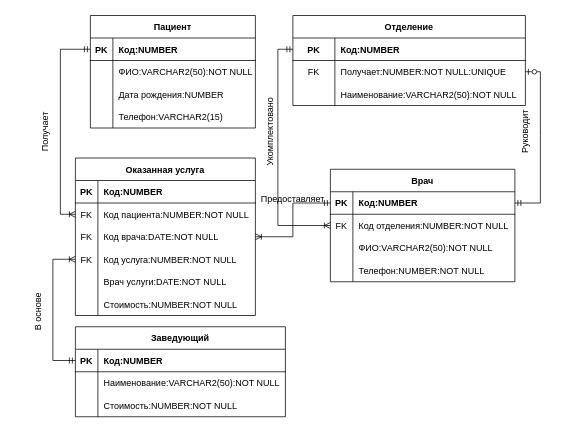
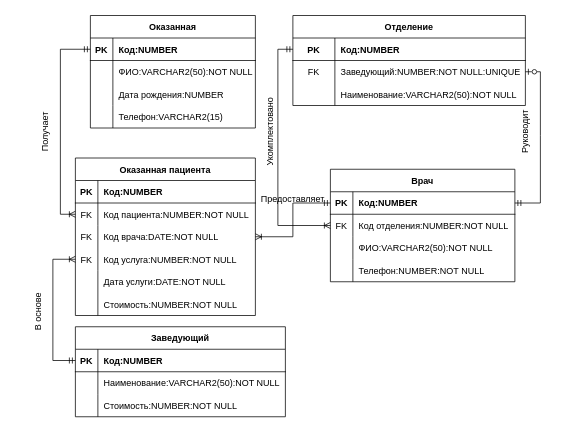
  <mxCell id="0" />
  <mxCell id="1" parent="0" />
  <mxCell id="2" value="" style="endArrow=ERoneToMany;html=1;rounded=0;endFill=0;startArrow=ERmandOne;startFill=0;exitX=0;exitY=0.5;exitDx=0;exitDy=0;entryX=0;entryY=0.5;entryDx=0;entryDy=0;" parent="1" source="16" target="45" edge="1"><mxGeometry relative="1" as="geometry"><mxPoint x="265" y="110" as="sourcePoint" /><mxPoint x="250" y="210" as="targetPoint" /><Array as="points"><mxPoint x="80" y="65" /><mxPoint x="80" y="170" /><mxPoint x="80" y="285" /></Array></mxGeometry></mxCell>
  <mxCell id="3" value="" style="endArrow=ERoneToMany;html=1;rounded=0;endFill=0;startArrow=ERmandOne;startFill=0;exitX=0;exitY=0.5;exitDx=0;exitDy=0;entryX=1;entryY=0.5;entryDx=0;entryDy=0;" parent="1" source="29" target="48" edge="1"><mxGeometry width="50" height="50" relative="1" as="geometry"><mxPoint x="470" y="250" as="sourcePoint" /><mxPoint x="340" y="290" as="targetPoint" /><Array as="points"><mxPoint x="390" y="270" /><mxPoint x="390" y="315" /></Array></mxGeometry></mxCell>
  <mxCell id="4" value="" style="endArrow=ERoneToMany;html=1;rounded=0;startArrow=ERmandOne;startFill=0;endFill=0;exitX=0;exitY=0.5;exitDx=0;exitDy=0;entryX=0;entryY=0.5;entryDx=0;entryDy=0;" parent="1" source="6" target="32" edge="1"><mxGeometry width="50" height="50" relative="1" as="geometry"><mxPoint x="535" y="110" as="sourcePoint" /><mxPoint x="535" y="190" as="targetPoint" /><Array as="points"><mxPoint x="370" y="65" /><mxPoint x="370" y="160" /><mxPoint x="370" y="300" /></Array></mxGeometry></mxCell>
  <mxCell id="5" value="Отделение" style="shape=table;startSize=30;container=1;collapsible=1;childLayout=tableLayout;fixedRows=1;rowLines=0;fontStyle=1;align=center;resizeLast=1;" parent="1" vertex="1"><mxGeometry x="390" y="20" width="310" height="120" as="geometry"><mxRectangle x="300" y="280" width="70" height="30" as="alternateBounds" /></mxGeometry></mxCell>
  <mxCell id="6" value="" style="shape=tableRow;horizontal=0;startSize=0;swimlaneHead=0;swimlaneBody=0;fillColor=none;collapsible=0;dropTarget=0;points=[[0,0.5],[1,0.5]];portConstraint=eastwest;top=0;left=0;right=0;bottom=1;" parent="5" vertex="1"><mxGeometry y="30" width="310" height="30" as="geometry" /></mxCell>
  <mxCell id="7" value="PK" style="shape=partialRectangle;connectable=0;fillColor=none;top=0;left=0;bottom=0;right=0;fontStyle=1;overflow=hidden;" parent="6" vertex="1"><mxGeometry width="56" height="30" as="geometry"><mxRectangle width="56" height="30" as="alternateBounds" /></mxGeometry></mxCell>
  <mxCell id="8" value="Код:NUMBER" style="shape=partialRectangle;connectable=0;fillColor=none;top=0;left=0;bottom=0;right=0;align=left;spacingLeft=6;fontStyle=1;overflow=hidden;" parent="6" vertex="1"><mxGeometry x="56" width="254" height="30" as="geometry"><mxRectangle width="254" height="30" as="alternateBounds" /></mxGeometry></mxCell>
  <mxCell id="9" value="" style="shape=tableRow;horizontal=0;startSize=0;swimlaneHead=0;swimlaneBody=0;fillColor=none;collapsible=0;dropTarget=0;points=[[0,0.5],[1,0.5]];portConstraint=eastwest;top=0;left=0;right=0;bottom=0;" parent="5" vertex="1"><mxGeometry y="60" width="310" height="30" as="geometry" /></mxCell>
  <mxCell id="10" value="FK" style="shape=partialRectangle;connectable=0;fillColor=none;top=0;left=0;bottom=0;right=0;fontStyle=0;overflow=hidden;" parent="9" vertex="1"><mxGeometry width="56" height="30" as="geometry"><mxRectangle width="56" height="30" as="alternateBounds" /></mxGeometry></mxCell>
- <mxCell id="11" value="Получает:NUMBER:NOT NULL:UNIQUE" style="shape=partialRectangle;connectable=0;fillColor=none;top=0;left=0;bottom=0;right=0;align=left;spacingLeft=6;fontStyle=0;overflow=hidden;" parent="9" vertex="1"><mxGeometry x="56" width="254" height="30" as="geometry"><mxRectangle width="254" height="30" as="alternateBounds" /></mxGeometry></mxCell>
+ <mxCell id="11" value="Заведующий:NUMBER:NOT NULL:UNIQUE" style="shape=partialRectangle;connectable=0;fillColor=none;top=0;left=0;bottom=0;right=0;align=left;spacingLeft=6;fontStyle=0;overflow=hidden;" parent="9" vertex="1"><mxGeometry x="56" width="254" height="30" as="geometry"><mxRectangle width="254" height="30" as="alternateBounds" /></mxGeometry></mxCell>
  <mxCell id="12" value="" style="shape=tableRow;horizontal=0;startSize=0;swimlaneHead=0;swimlaneBody=0;fillColor=none;collapsible=0;dropTarget=0;points=[[0,0.5],[1,0.5]];portConstraint=eastwest;top=0;left=0;right=0;bottom=0;" parent="5" vertex="1"><mxGeometry y="90" width="310" height="30" as="geometry" /></mxCell>
  <mxCell id="13" value="" style="shape=partialRectangle;connectable=0;fillColor=none;top=0;left=0;bottom=0;right=0;editable=1;overflow=hidden;" parent="12" vertex="1"><mxGeometry width="56" height="30" as="geometry"><mxRectangle width="56" height="30" as="alternateBounds" /></mxGeometry></mxCell>
  <mxCell id="14" value="Наименование:VARCHAR2(50):NOT NULL" style="shape=partialRectangle;connectable=0;fillColor=none;top=0;left=0;bottom=0;right=0;align=left;spacingLeft=6;overflow=hidden;" parent="12" vertex="1"><mxGeometry x="56" width="254" height="30" as="geometry"><mxRectangle width="254" height="30" as="alternateBounds" /></mxGeometry></mxCell>
- <mxCell id="15" value="Пациент" style="shape=table;startSize=30;container=1;collapsible=1;childLayout=tableLayout;fixedRows=1;rowLines=0;fontStyle=1;align=center;resizeLast=1;" parent="1" vertex="1"><mxGeometry x="120" y="20" width="220" height="150" as="geometry" /></mxCell>
+ <mxCell id="15" value="Оказанная" style="shape=table;startSize=30;container=1;collapsible=1;childLayout=tableLayout;fixedRows=1;rowLines=0;fontStyle=1;align=center;resizeLast=1;" parent="1" vertex="1"><mxGeometry x="120" y="20" width="220" height="150" as="geometry" /></mxCell>
  <mxCell id="16" value="" style="shape=tableRow;horizontal=0;startSize=0;swimlaneHead=0;swimlaneBody=0;fillColor=none;collapsible=0;dropTarget=0;points=[[0,0.5],[1,0.5]];portConstraint=eastwest;top=0;left=0;right=0;bottom=1;" parent="15" vertex="1"><mxGeometry y="30" width="220" height="30" as="geometry" /></mxCell>
  <mxCell id="17" value="PK" style="shape=partialRectangle;connectable=0;fillColor=none;top=0;left=0;bottom=0;right=0;fontStyle=1;overflow=hidden;" parent="16" vertex="1"><mxGeometry width="30" height="30" as="geometry"><mxRectangle width="30" height="30" as="alternateBounds" /></mxGeometry></mxCell>
  <mxCell id="18" value="Код:NUMBER" style="shape=partialRectangle;connectable=0;fillColor=none;top=0;left=0;bottom=0;right=0;align=left;spacingLeft=6;fontStyle=1;overflow=hidden;" parent="16" vertex="1"><mxGeometry x="30" width="190" height="30" as="geometry"><mxRectangle width="190" height="30" as="alternateBounds" /></mxGeometry></mxCell>
  <mxCell id="19" value="" style="shape=tableRow;horizontal=0;startSize=0;swimlaneHead=0;swimlaneBody=0;fillColor=none;collapsible=0;dropTarget=0;points=[[0,0.5],[1,0.5]];portConstraint=eastwest;top=0;left=0;right=0;bottom=0;" parent="15" vertex="1"><mxGeometry y="60" width="220" height="30" as="geometry" /></mxCell>
  <mxCell id="20" value="" style="shape=partialRectangle;connectable=0;fillColor=none;top=0;left=0;bottom=0;right=0;editable=1;overflow=hidden;" parent="19" vertex="1"><mxGeometry width="30" height="30" as="geometry"><mxRectangle width="30" height="30" as="alternateBounds" /></mxGeometry></mxCell>
  <mxCell id="21" value="ФИО:VARCHAR2(50):NOT NULL" style="shape=partialRectangle;connectable=0;fillColor=none;top=0;left=0;bottom=0;right=0;align=left;spacingLeft=6;overflow=hidden;" parent="19" vertex="1"><mxGeometry x="30" width="190" height="30" as="geometry"><mxRectangle width="190" height="30" as="alternateBounds" /></mxGeometry></mxCell>
  <mxCell id="22" value="" style="shape=tableRow;horizontal=0;startSize=0;swimlaneHead=0;swimlaneBody=0;fillColor=none;collapsible=0;dropTarget=0;points=[[0,0.5],[1,0.5]];portConstraint=eastwest;top=0;left=0;right=0;bottom=0;" parent="15" vertex="1"><mxGeometry y="90" width="220" height="30" as="geometry" /></mxCell>
  <mxCell id="23" value="" style="shape=partialRectangle;connectable=0;fillColor=none;top=0;left=0;bottom=0;right=0;editable=1;overflow=hidden;" parent="22" vertex="1"><mxGeometry width="30" height="30" as="geometry"><mxRectangle width="30" height="30" as="alternateBounds" /></mxGeometry></mxCell>
  <mxCell id="24" value="Дата рождения:NUMBER" style="shape=partialRectangle;connectable=0;fillColor=none;top=0;left=0;bottom=0;right=0;align=left;spacingLeft=6;overflow=hidden;" parent="22" vertex="1"><mxGeometry x="30" width="190" height="30" as="geometry"><mxRectangle width="190" height="30" as="alternateBounds" /></mxGeometry></mxCell>
  <mxCell id="25" value="" style="shape=tableRow;horizontal=0;startSize=0;swimlaneHead=0;swimlaneBody=0;fillColor=none;collapsible=0;dropTarget=0;points=[[0,0.5],[1,0.5]];portConstraint=eastwest;top=0;left=0;right=0;bottom=0;" parent="15" vertex="1"><mxGeometry y="120" width="220" height="30" as="geometry" /></mxCell>
  <mxCell id="26" value="" style="shape=partialRectangle;connectable=0;fillColor=none;top=0;left=0;bottom=0;right=0;editable=1;overflow=hidden;" parent="25" vertex="1"><mxGeometry width="30" height="30" as="geometry"><mxRectangle width="30" height="30" as="alternateBounds" /></mxGeometry></mxCell>
  <mxCell id="27" value="Телефон:VARCHAR2(15)" style="shape=partialRectangle;connectable=0;fillColor=none;top=0;left=0;bottom=0;right=0;align=left;spacingLeft=6;overflow=hidden;" parent="25" vertex="1"><mxGeometry x="30" width="190" height="30" as="geometry"><mxRectangle width="190" height="30" as="alternateBounds" /></mxGeometry></mxCell>
  <mxCell id="28" value="Врач" style="shape=table;startSize=30;container=1;collapsible=1;childLayout=tableLayout;fixedRows=1;rowLines=0;fontStyle=1;align=center;resizeLast=1;" parent="1" vertex="1"><mxGeometry x="440" y="225" width="246" height="150" as="geometry" /></mxCell>
  <mxCell id="29" value="" style="shape=tableRow;horizontal=0;startSize=0;swimlaneHead=0;swimlaneBody=0;fillColor=none;collapsible=0;dropTarget=0;points=[[0,0.5],[1,0.5]];portConstraint=eastwest;top=0;left=0;right=0;bottom=1;" parent="28" vertex="1"><mxGeometry y="30" width="246" height="30" as="geometry" /></mxCell>
  <mxCell id="30" value="PK" style="shape=partialRectangle;connectable=0;fillColor=none;top=0;left=0;bottom=0;right=0;fontStyle=1;overflow=hidden;" parent="29" vertex="1"><mxGeometry width="30" height="30" as="geometry"><mxRectangle width="30" height="30" as="alternateBounds" /></mxGeometry></mxCell>
  <mxCell id="31" value="Код:NUMBER" style="shape=partialRectangle;connectable=0;fillColor=none;top=0;left=0;bottom=0;right=0;align=left;spacingLeft=6;fontStyle=1;overflow=hidden;" parent="29" vertex="1"><mxGeometry x="30" width="216" height="30" as="geometry"><mxRectangle width="216" height="30" as="alternateBounds" /></mxGeometry></mxCell>
  <mxCell id="32" value="" style="shape=tableRow;horizontal=0;startSize=0;swimlaneHead=0;swimlaneBody=0;fillColor=none;collapsible=0;dropTarget=0;points=[[0,0.5],[1,0.5]];portConstraint=eastwest;top=0;left=0;right=0;bottom=0;" parent="28" vertex="1"><mxGeometry y="60" width="246" height="30" as="geometry" /></mxCell>
  <mxCell id="33" value="FK" style="shape=partialRectangle;connectable=0;fillColor=none;top=0;left=0;bottom=0;right=0;editable=1;overflow=hidden;" parent="32" vertex="1"><mxGeometry width="30" height="30" as="geometry"><mxRectangle width="30" height="30" as="alternateBounds" /></mxGeometry></mxCell>
  <mxCell id="34" value="Код отделения:NUMBER:NOT NULL" style="shape=partialRectangle;connectable=0;fillColor=none;top=0;left=0;bottom=0;right=0;align=left;spacingLeft=6;overflow=hidden;" parent="32" vertex="1"><mxGeometry x="30" width="216" height="30" as="geometry"><mxRectangle width="216" height="30" as="alternateBounds" /></mxGeometry></mxCell>
  <mxCell id="35" value="" style="shape=tableRow;horizontal=0;startSize=0;swimlaneHead=0;swimlaneBody=0;fillColor=none;collapsible=0;dropTarget=0;points=[[0,0.5],[1,0.5]];portConstraint=eastwest;top=0;left=0;right=0;bottom=0;" parent="28" vertex="1"><mxGeometry y="90" width="246" height="30" as="geometry" /></mxCell>
  <mxCell id="36" value="" style="shape=partialRectangle;connectable=0;fillColor=none;top=0;left=0;bottom=0;right=0;editable=1;overflow=hidden;" parent="35" vertex="1"><mxGeometry width="30" height="30" as="geometry"><mxRectangle width="30" height="30" as="alternateBounds" /></mxGeometry></mxCell>
  <mxCell id="37" value="ФИО:VARCHAR2(50):NOT NULL" style="shape=partialRectangle;connectable=0;fillColor=none;top=0;left=0;bottom=0;right=0;align=left;spacingLeft=6;overflow=hidden;" parent="35" vertex="1"><mxGeometry x="30" width="216" height="30" as="geometry"><mxRectangle width="216" height="30" as="alternateBounds" /></mxGeometry></mxCell>
  <mxCell id="38" value="" style="shape=tableRow;horizontal=0;startSize=0;swimlaneHead=0;swimlaneBody=0;fillColor=none;collapsible=0;dropTarget=0;points=[[0,0.5],[1,0.5]];portConstraint=eastwest;top=0;left=0;right=0;bottom=0;strokeColor=default;" parent="28" vertex="1"><mxGeometry y="120" width="246" height="30" as="geometry" /></mxCell>
  <mxCell id="39" value="" style="shape=partialRectangle;connectable=0;fillColor=none;top=0;left=0;bottom=0;right=0;editable=1;overflow=hidden;strokeColor=default;" parent="38" vertex="1"><mxGeometry width="30" height="30" as="geometry"><mxRectangle width="30" height="30" as="alternateBounds" /></mxGeometry></mxCell>
  <mxCell id="40" value="Телефон:NUMBER:NOT NULL" style="shape=partialRectangle;connectable=0;fillColor=none;top=0;left=0;bottom=0;right=0;align=left;spacingLeft=6;overflow=hidden;strokeColor=default;" parent="38" vertex="1"><mxGeometry x="30" width="216" height="30" as="geometry"><mxRectangle width="216" height="30" as="alternateBounds" /></mxGeometry></mxCell>
- <mxCell id="41" value="Оказанная услуга" style="shape=table;startSize=30;container=1;collapsible=1;childLayout=tableLayout;fixedRows=1;rowLines=0;fontStyle=1;align=center;resizeLast=1;strokeColor=default;" parent="1" vertex="1"><mxGeometry x="100" y="210" width="240" height="210" as="geometry" /></mxCell>
+ <mxCell id="41" value="Оказанная пациента" style="shape=table;startSize=30;container=1;collapsible=1;childLayout=tableLayout;fixedRows=1;rowLines=0;fontStyle=1;align=center;resizeLast=1;strokeColor=default;" parent="1" vertex="1"><mxGeometry x="100" y="210" width="240" height="210" as="geometry" /></mxCell>
  <mxCell id="42" value="" style="shape=tableRow;horizontal=0;startSize=0;swimlaneHead=0;swimlaneBody=0;fillColor=none;collapsible=0;dropTarget=0;points=[[0,0.5],[1,0.5]];portConstraint=eastwest;top=0;left=0;right=0;bottom=1;strokeColor=default;" parent="41" vertex="1"><mxGeometry y="30" width="240" height="30" as="geometry" /></mxCell>
  <mxCell id="43" value="PK" style="shape=partialRectangle;connectable=0;fillColor=none;top=0;left=0;bottom=0;right=0;fontStyle=1;overflow=hidden;strokeColor=default;" parent="42" vertex="1"><mxGeometry width="30" height="30" as="geometry"><mxRectangle width="30" height="30" as="alternateBounds" /></mxGeometry></mxCell>
  <mxCell id="44" value="Код:NUMBER" style="shape=partialRectangle;connectable=0;fillColor=none;top=0;left=0;bottom=0;right=0;align=left;spacingLeft=6;fontStyle=1;overflow=hidden;strokeColor=default;" parent="42" vertex="1"><mxGeometry x="30" width="210" height="30" as="geometry"><mxRectangle width="210" height="30" as="alternateBounds" /></mxGeometry></mxCell>
  <mxCell id="45" value="" style="shape=tableRow;horizontal=0;startSize=0;swimlaneHead=0;swimlaneBody=0;fillColor=none;collapsible=0;dropTarget=0;points=[[0,0.5],[1,0.5]];portConstraint=eastwest;top=0;left=0;right=0;bottom=0;strokeColor=default;" parent="41" vertex="1"><mxGeometry y="60" width="240" height="30" as="geometry" /></mxCell>
  <mxCell id="46" value="FK" style="shape=partialRectangle;connectable=0;fillColor=none;top=0;left=0;bottom=0;right=0;editable=1;overflow=hidden;strokeColor=default;" parent="45" vertex="1"><mxGeometry width="30" height="30" as="geometry"><mxRectangle width="30" height="30" as="alternateBounds" /></mxGeometry></mxCell>
  <mxCell id="47" value="Код пациента:NUMBER:NOT NULL" style="shape=partialRectangle;connectable=0;fillColor=none;top=0;left=0;bottom=0;right=0;align=left;spacingLeft=6;overflow=hidden;strokeColor=default;" parent="45" vertex="1"><mxGeometry x="30" width="210" height="30" as="geometry"><mxRectangle width="210" height="30" as="alternateBounds" /></mxGeometry></mxCell>
  <mxCell id="48" value="" style="shape=tableRow;horizontal=0;startSize=0;swimlaneHead=0;swimlaneBody=0;fillColor=none;collapsible=0;dropTarget=0;points=[[0,0.5],[1,0.5]];portConstraint=eastwest;top=0;left=0;right=0;bottom=0;strokeColor=default;" parent="41" vertex="1"><mxGeometry y="90" width="240" height="30" as="geometry" /></mxCell>
  <mxCell id="49" value="FK" style="shape=partialRectangle;connectable=0;fillColor=none;top=0;left=0;bottom=0;right=0;editable=1;overflow=hidden;strokeColor=default;" parent="48" vertex="1"><mxGeometry width="30" height="30" as="geometry"><mxRectangle width="30" height="30" as="alternateBounds" /></mxGeometry></mxCell>
  <mxCell id="50" value="Код врача:DATE:NOT NULL" style="shape=partialRectangle;connectable=0;fillColor=none;top=0;left=0;bottom=0;right=0;align=left;spacingLeft=6;overflow=hidden;strokeColor=default;" parent="48" vertex="1"><mxGeometry x="30" width="210" height="30" as="geometry"><mxRectangle width="210" height="30" as="alternateBounds" /></mxGeometry></mxCell>
  <mxCell id="51" value="" style="shape=tableRow;horizontal=0;startSize=0;swimlaneHead=0;swimlaneBody=0;fillColor=none;collapsible=0;dropTarget=0;points=[[0,0.5],[1,0.5]];portConstraint=eastwest;top=0;left=0;right=0;bottom=0;strokeColor=default;" parent="41" vertex="1"><mxGeometry y="120" width="240" height="30" as="geometry" /></mxCell>
  <mxCell id="52" value="FK" style="shape=partialRectangle;connectable=0;fillColor=none;top=0;left=0;bottom=0;right=0;editable=1;overflow=hidden;strokeColor=default;" parent="51" vertex="1"><mxGeometry width="30" height="30" as="geometry"><mxRectangle width="30" height="30" as="alternateBounds" /></mxGeometry></mxCell>
  <mxCell id="53" value="Код услуга:NUMBER:NOT NULL" style="shape=partialRectangle;connectable=0;fillColor=none;top=0;left=0;bottom=0;right=0;align=left;spacingLeft=6;overflow=hidden;strokeColor=default;" parent="51" vertex="1"><mxGeometry x="30" width="210" height="30" as="geometry"><mxRectangle width="210" height="30" as="alternateBounds" /></mxGeometry></mxCell>
  <mxCell id="54" value="" style="shape=tableRow;horizontal=0;startSize=0;swimlaneHead=0;swimlaneBody=0;fillColor=none;collapsible=0;dropTarget=0;points=[[0,0.5],[1,0.5]];portConstraint=eastwest;top=0;left=0;right=0;bottom=0;strokeColor=default;" parent="41" vertex="1"><mxGeometry y="150" width="240" height="30" as="geometry" /></mxCell>
  <mxCell id="55" value="" style="shape=partialRectangle;connectable=0;fillColor=none;top=0;left=0;bottom=0;right=0;editable=1;overflow=hidden;strokeColor=default;" parent="54" vertex="1"><mxGeometry width="30" height="30" as="geometry"><mxRectangle width="30" height="30" as="alternateBounds" /></mxGeometry></mxCell>
- <mxCell id="56" value="Врач услуги:DATE:NOT NULL" style="shape=partialRectangle;connectable=0;fillColor=none;top=0;left=0;bottom=0;right=0;align=left;spacingLeft=6;overflow=hidden;strokeColor=default;" parent="54" vertex="1"><mxGeometry x="30" width="210" height="30" as="geometry"><mxRectangle width="210" height="30" as="alternateBounds" /></mxGeometry></mxCell>
+ <mxCell id="56" value="Дата услуги:DATE:NOT NULL" style="shape=partialRectangle;connectable=0;fillColor=none;top=0;left=0;bottom=0;right=0;align=left;spacingLeft=6;overflow=hidden;strokeColor=default;" parent="54" vertex="1"><mxGeometry x="30" width="210" height="30" as="geometry"><mxRectangle width="210" height="30" as="alternateBounds" /></mxGeometry></mxCell>
  <mxCell id="57" value="" style="shape=tableRow;horizontal=0;startSize=0;swimlaneHead=0;swimlaneBody=0;fillColor=none;collapsible=0;dropTarget=0;points=[[0,0.5],[1,0.5]];portConstraint=eastwest;top=0;left=0;right=0;bottom=0;" parent="41" vertex="1"><mxGeometry y="180" width="240" height="30" as="geometry" /></mxCell>
  <mxCell id="58" value="" style="shape=partialRectangle;connectable=0;fillColor=none;top=0;left=0;bottom=0;right=0;editable=1;overflow=hidden;" parent="57" vertex="1"><mxGeometry width="30" height="30" as="geometry"><mxRectangle width="30" height="30" as="alternateBounds" /></mxGeometry></mxCell>
  <mxCell id="59" value="Стоимость:NUMBER:NOT NULL" style="shape=partialRectangle;connectable=0;fillColor=none;top=0;left=0;bottom=0;right=0;align=left;spacingLeft=6;overflow=hidden;" parent="57" vertex="1"><mxGeometry x="30" width="210" height="30" as="geometry"><mxRectangle width="210" height="30" as="alternateBounds" /></mxGeometry></mxCell>
  <mxCell id="60" value="Получает" style="text;html=1;strokeColor=none;fillColor=none;align=center;verticalAlign=middle;whiteSpace=wrap;rounded=0;rotation=-90;" parent="1" vertex="1"><mxGeometry x="30" y="160" width="60" height="30" as="geometry" /></mxCell>
  <mxCell id="61" value="Предоставляет" style="text;html=1;strokeColor=none;fillColor=none;align=center;verticalAlign=middle;whiteSpace=wrap;rounded=0;" parent="1" vertex="1"><mxGeometry x="360" y="250" width="60" height="30" as="geometry" /></mxCell>
  <mxCell id="62" value="Укомплектовано" style="text;html=1;strokeColor=none;fillColor=none;align=center;verticalAlign=middle;whiteSpace=wrap;rounded=0;rotation=-90;" parent="1" vertex="1"><mxGeometry x="330" y="160" width="60" height="30" as="geometry" /></mxCell>
  <mxCell id="63" value="" style="endArrow=ERmandOne;html=1;rounded=0;startArrow=ERzeroToOne;startFill=0;endFill=0;entryX=1;entryY=0.5;entryDx=0;entryDy=0;exitX=1;exitY=0.5;exitDx=0;exitDy=0;" parent="1" source="9" target="29" edge="1"><mxGeometry width="50" height="50" relative="1" as="geometry"><mxPoint x="740" y="90" as="sourcePoint" /><mxPoint x="734" y="320" as="targetPoint" /><Array as="points"><mxPoint x="720" y="95" /><mxPoint x="720" y="180" /><mxPoint x="720" y="270" /></Array></mxGeometry></mxCell>
  <mxCell id="64" value="Руководит" style="text;html=1;strokeColor=none;fillColor=none;align=center;verticalAlign=middle;whiteSpace=wrap;rounded=0;rotation=-90;" parent="1" vertex="1"><mxGeometry x="670" y="160" width="60" height="30" as="geometry" /></mxCell>
  <mxCell id="65" value="Заведующий" style="shape=table;startSize=30;container=1;collapsible=1;childLayout=tableLayout;fixedRows=1;rowLines=0;fontStyle=1;align=center;resizeLast=1;strokeColor=default;" parent="1" vertex="1"><mxGeometry x="100" y="435" width="280" height="120" as="geometry" /></mxCell>
  <mxCell id="66" value="" style="shape=tableRow;horizontal=0;startSize=0;swimlaneHead=0;swimlaneBody=0;fillColor=none;collapsible=0;dropTarget=0;points=[[0,0.5],[1,0.5]];portConstraint=eastwest;top=0;left=0;right=0;bottom=1;strokeColor=default;" parent="65" vertex="1"><mxGeometry y="30" width="280" height="30" as="geometry" /></mxCell>
  <mxCell id="67" value="PK" style="shape=partialRectangle;connectable=0;fillColor=none;top=0;left=0;bottom=0;right=0;fontStyle=1;overflow=hidden;strokeColor=default;" parent="66" vertex="1"><mxGeometry width="30" height="30" as="geometry"><mxRectangle width="30" height="30" as="alternateBounds" /></mxGeometry></mxCell>
  <mxCell id="68" value="Код:NUMBER" style="shape=partialRectangle;connectable=0;fillColor=none;top=0;left=0;bottom=0;right=0;align=left;spacingLeft=6;fontStyle=1;overflow=hidden;strokeColor=default;" parent="66" vertex="1"><mxGeometry x="30" width="250" height="30" as="geometry"><mxRectangle width="250" height="30" as="alternateBounds" /></mxGeometry></mxCell>
  <mxCell id="69" value="" style="shape=tableRow;horizontal=0;startSize=0;swimlaneHead=0;swimlaneBody=0;fillColor=none;collapsible=0;dropTarget=0;points=[[0,0.5],[1,0.5]];portConstraint=eastwest;top=0;left=0;right=0;bottom=0;strokeColor=default;" parent="65" vertex="1"><mxGeometry y="60" width="280" height="30" as="geometry" /></mxCell>
  <mxCell id="70" value="" style="shape=partialRectangle;connectable=0;fillColor=none;top=0;left=0;bottom=0;right=0;editable=1;overflow=hidden;strokeColor=default;" parent="69" vertex="1"><mxGeometry width="30" height="30" as="geometry"><mxRectangle width="30" height="30" as="alternateBounds" /></mxGeometry></mxCell>
  <mxCell id="71" value="Наименование:VARCHAR2(50):NOT NULL" style="shape=partialRectangle;connectable=0;fillColor=none;top=0;left=0;bottom=0;right=0;align=left;spacingLeft=6;overflow=hidden;strokeColor=default;" parent="69" vertex="1"><mxGeometry x="30" width="250" height="30" as="geometry"><mxRectangle width="250" height="30" as="alternateBounds" /></mxGeometry></mxCell>
  <mxCell id="72" value="" style="shape=tableRow;horizontal=0;startSize=0;swimlaneHead=0;swimlaneBody=0;fillColor=none;collapsible=0;dropTarget=0;points=[[0,0.5],[1,0.5]];portConstraint=eastwest;top=0;left=0;right=0;bottom=0;strokeColor=default;" parent="65" vertex="1"><mxGeometry y="90" width="280" height="30" as="geometry" /></mxCell>
  <mxCell id="73" value="" style="shape=partialRectangle;connectable=0;fillColor=none;top=0;left=0;bottom=0;right=0;editable=1;overflow=hidden;strokeColor=default;" parent="72" vertex="1"><mxGeometry width="30" height="30" as="geometry"><mxRectangle width="30" height="30" as="alternateBounds" /></mxGeometry></mxCell>
  <mxCell id="74" value="Стоимость:NUMBER:NOT NULL" style="shape=partialRectangle;connectable=0;fillColor=none;top=0;left=0;bottom=0;right=0;align=left;spacingLeft=6;overflow=hidden;strokeColor=default;" parent="72" vertex="1"><mxGeometry x="30" width="250" height="30" as="geometry"><mxRectangle width="250" height="30" as="alternateBounds" /></mxGeometry></mxCell>
  <mxCell id="75" value="" style="endArrow=ERoneToMany;html=1;rounded=0;endFill=0;startArrow=ERmandOne;startFill=0;entryX=0;entryY=0.5;entryDx=0;entryDy=0;exitX=0;exitY=0.5;exitDx=0;exitDy=0;" parent="1" source="66" target="51" edge="1"><mxGeometry relative="1" as="geometry"><mxPoint x="120" y="530" as="sourcePoint" /><mxPoint x="120" y="390" as="targetPoint" /><Array as="points"><mxPoint x="70" y="480" /><mxPoint x="70" y="410" /><mxPoint x="70" y="345" /></Array></mxGeometry></mxCell>
  <mxCell id="76" value="В основе" style="text;html=1;strokeColor=none;fillColor=none;align=center;verticalAlign=middle;whiteSpace=wrap;rounded=0;rotation=-90;" parent="1" vertex="1"><mxGeometry x="20" y="400" width="60" height="30" as="geometry" /></mxCell>
